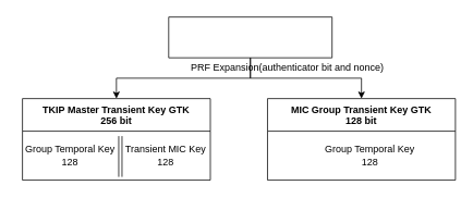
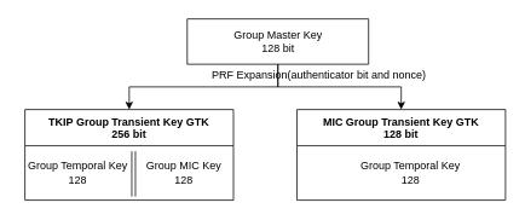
  <mxCell id="0" />
  <mxCell id="1" parent="0" />
  <mxCell id="2" style="edgeStyle=orthogonalEdgeStyle;rounded=0;orthogonalLoop=1;jettySize=auto;html=1;exitX=0.5;exitY=1;exitDx=0;exitDy=0;entryX=0.5;entryY=0;entryDx=0;entryDy=0;" edge="1" parent="1" source="4" target="6"><mxGeometry relative="1" as="geometry" /></mxCell>
  <mxCell id="3" style="edgeStyle=orthogonalEdgeStyle;rounded=0;orthogonalLoop=1;jettySize=auto;html=1;exitX=0.5;exitY=1;exitDx=0;exitDy=0;" edge="1" parent="1" source="4" target="10"><mxGeometry relative="1" as="geometry" /></mxCell>
  <mxCell id="4" value="" style="swimlane;startSize=0;" vertex="1" parent="1"><mxGeometry x="206" y="20" width="200" height="50" as="geometry" /></mxCell>
- <mxCell id="6" value="TKIP Master Transient Key GTK&#10;256 bit" style="swimlane;startSize=40;" vertex="1" parent="1"><mxGeometry x="27" y="120" width="230" height="100" as="geometry" /></mxCell>
- <mxCell id="7" value="Transient MIC Key&lt;br&gt;128" style="text;html=1;align=center;verticalAlign=middle;resizable=0;points=[];autosize=1;strokeColor=none;fillColor=none;" vertex="1" parent="6"><mxGeometry x="120" y="50" width="110" height="40" as="geometry" /></mxCell>
+ <mxCell id="5" value="Group Master Key&lt;br&gt;128 bit" style="text;html=1;align=center;verticalAlign=middle;resizable=0;points=[];autosize=1;strokeColor=none;fillColor=none;" vertex="1" parent="4"><mxGeometry x="40" y="5" width="120" height="40" as="geometry" /></mxCell>
+ <mxCell id="6" value="TKIP Group Transient Key GTK&#10;256 bit" style="swimlane;startSize=40;" vertex="1" parent="1"><mxGeometry x="27" y="120" width="230" height="100" as="geometry" /></mxCell>
+ <mxCell id="7" value="Group MIC Key&lt;br&gt;128" style="text;html=1;align=center;verticalAlign=middle;resizable=0;points=[];autosize=1;strokeColor=none;fillColor=none;" vertex="1" parent="6"><mxGeometry x="120" y="50" width="110" height="40" as="geometry" /></mxCell>
  <mxCell id="8" value="Group Temporal&amp;nbsp;Key&lt;br&gt;128" style="text;html=1;align=center;verticalAlign=middle;resizable=0;points=[];autosize=1;strokeColor=none;fillColor=none;" vertex="1" parent="6"><mxGeometry x="-7" y="50" width="130" height="40" as="geometry" /></mxCell>
  <mxCell id="9" style="edgeStyle=none;shape=link;rounded=0;orthogonalLoop=1;jettySize=auto;html=1;" edge="1" parent="6"><mxGeometry relative="1" as="geometry"><mxPoint x="119.87" y="96" as="targetPoint" /><mxPoint x="119.87" y="46" as="sourcePoint" /></mxGeometry></mxCell>
  <mxCell id="10" value="MIC Group Transient Key GTK&#10;128 bit" style="swimlane;startSize=40;" vertex="1" parent="1"><mxGeometry x="327" y="120" width="230" height="100" as="geometry" /></mxCell>
  <mxCell id="11" value="Group Temporal&amp;nbsp;Key&lt;br&gt;128" style="text;html=1;align=center;verticalAlign=middle;resizable=0;points=[];autosize=1;strokeColor=none;fillColor=none;" vertex="1" parent="10"><mxGeometry x="60" y="50" width="130" height="40" as="geometry" /></mxCell>
  <mxCell id="12" value="PRF Expansion(authenticator bit and nonce)" style="text;html=1;align=center;verticalAlign=middle;resizable=0;points=[];autosize=1;strokeColor=none;fillColor=none;" vertex="1" parent="1"><mxGeometry x="206" y="67" width="290" height="30" as="geometry" /></mxCell>
